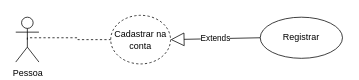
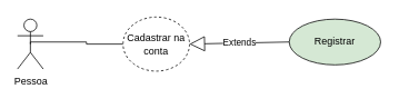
  <mxCell id="0" />
  <mxCell id="1" parent="0" />
- <mxCell id="2" value="" style="edgeStyle=orthogonalEdgeStyle;rounded=0;orthogonalLoop=1;jettySize=auto;html=1;endArrow=none;endFill=0;entryX=0;entryY=0.5;entryDx=0;entryDy=0;exitX=0.5;exitY=0.5;exitDx=0;exitDy=0;exitPerimeter=0;dashed=1;" edge="1" parent="1" source="3" target="5"><mxGeometry relative="1" as="geometry"><mxPoint x="57" y="53" as="sourcePoint" /><mxPoint x="100" y="50" as="targetPoint" /><Array as="points"><mxPoint x="103" y="50" /><mxPoint x="103" y="53" /></Array></mxGeometry></mxCell>
+ <mxCell id="2" value="" style="edgeStyle=orthogonalEdgeStyle;rounded=0;orthogonalLoop=1;jettySize=auto;html=1;endArrow=none;endFill=0;entryX=0;entryY=0.5;entryDx=0;entryDy=0;exitX=0.5;exitY=0.5;exitDx=0;exitDy=0;exitPerimeter=0;" edge="1" parent="1" source="3" target="5"><mxGeometry relative="1" as="geometry"><mxPoint x="57" y="53" as="sourcePoint" /><mxPoint x="100" y="50" as="targetPoint" /><Array as="points"><mxPoint x="103" y="50" /><mxPoint x="103" y="53" /></Array></mxGeometry></mxCell>
  <mxCell id="3" value="&lt;div&gt;Pessoa&lt;/div&gt;" style="shape=umlActor;verticalLabelPosition=bottom;verticalAlign=top;html=1;outlineConnect=0;" vertex="1" parent="1"><mxGeometry x="20" y="22.5" width="31" height="60" as="geometry" /></mxCell>
  <mxCell id="4" value="Extends" style="endArrow=block;endSize=16;endFill=0;html=1;rounded=0;entryX=1;entryY=0.5;entryDx=0;entryDy=0;exitX=0;exitY=0.5;exitDx=0;exitDy=0;" edge="1" parent="1" target="5"><mxGeometry width="160" relative="1" as="geometry"><mxPoint x="347" y="50" as="sourcePoint" /><mxPoint x="221" y="50" as="targetPoint" /></mxGeometry></mxCell>
  <mxCell id="5" value="Cadastrar na conta" style="ellipse;whiteSpace=wrap;html=1;dashed=1;" vertex="1" parent="1"><mxGeometry x="147" y="20" width="80" height="65" as="geometry" /></mxCell>
- <mxCell id="6" value="Registrar" style="ellipse;whiteSpace=wrap;html=1;" vertex="1" parent="1"><mxGeometry x="347" y="22.5" width="110" height="55" as="geometry" /></mxCell>
+ <mxCell id="6" value="Registrar" style="ellipse;whiteSpace=wrap;html=1;fillColor=#d5e8d4;" vertex="1" parent="1"><mxGeometry x="347" y="22.5" width="110" height="55" as="geometry" /></mxCell>
